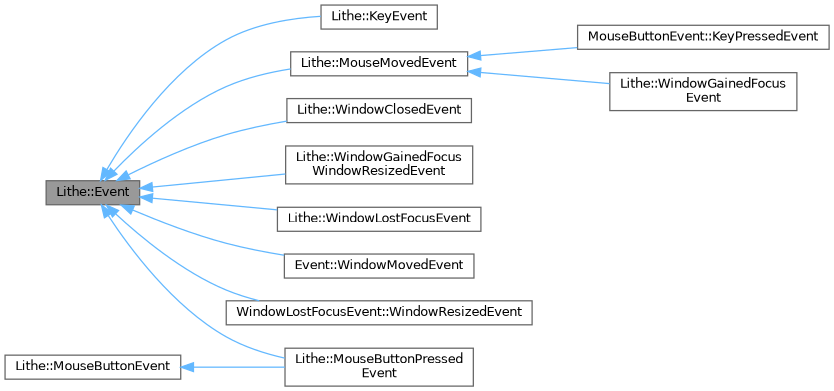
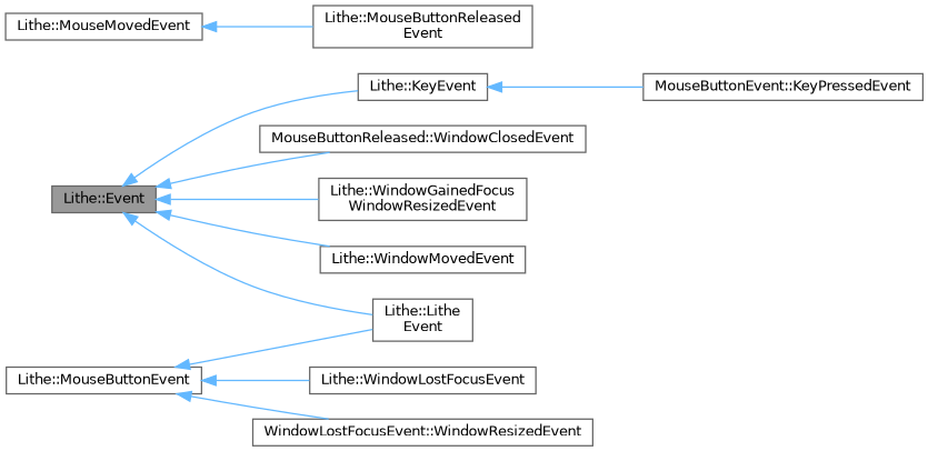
  digraph {
    rankdir=LR
    node [color=gray40 fillcolor=white fontname=Helvetica fontsize=10 shape=box style=filled]
    edge [color=steelblue1 dir=back fontname=Helvetica fontsize=10 labelfontname=Helvetica labelfontsize=10 style=solid]
    n1 [fillcolor=grey60 fontcolor=black height=0.2 label="Lithe::Event" width=0.4]
    n2 [height=0.2 label="Lithe::KeyEvent" width=0.4]
    n3 [height=0.2 label="Lithe::MouseMovedEvent" width=0.4]
-   n4 [height=0.2 label="Lithe::WindowClosedEvent" width=0.4]
+   n4 [height=0.2 label="MouseButtonReleased::WindowClosedEvent" width=0.4]
    n5 [height=0.2 label="Lithe::WindowGainedFocus\lWindowResizedEvent" width=0.4]
    n6 [height=0.2 label="Lithe::WindowLostFocusEvent" width=0.4]
-   n7 [height=0.2 label="Event::WindowMovedEvent" width=0.4]
+   n7 [height=0.2 label="Lithe::WindowMovedEvent" width=0.4]
    n8 [height=0.2 label="WindowLostFocusEvent::WindowResizedEvent" width=0.4]
-   n9 [height=0.2 label="Lithe::MouseButtonPressed\lEvent" width=0.4]
+   n9 [height=0.2 label="Lithe::Lithe\lEvent" width=0.4]
    n10 [height=0.2 label="MouseButtonEvent::KeyPressedEvent" width=0.4]
    n11 [height=0.2 label="Lithe::MouseButtonEvent" width=0.4]
-   n12 [height=0.2 label="Lithe::WindowGainedFocus\lEvent" width=0.4]
+   n12 [height=0.2 label="Lithe::MouseButtonReleased\lEvent" width=0.4]
    n1 -> n2
-   n1 -> n3
    n1 -> n4
    n1 -> n5
-   n1 -> n6
+   n11 -> n6
    n1 -> n7
-   n1 -> n8
+   n11 -> n8
    n1 -> n9
-   n3 -> n10
+   n2 -> n10
    n3 -> n12
    n11 -> n9
  }
